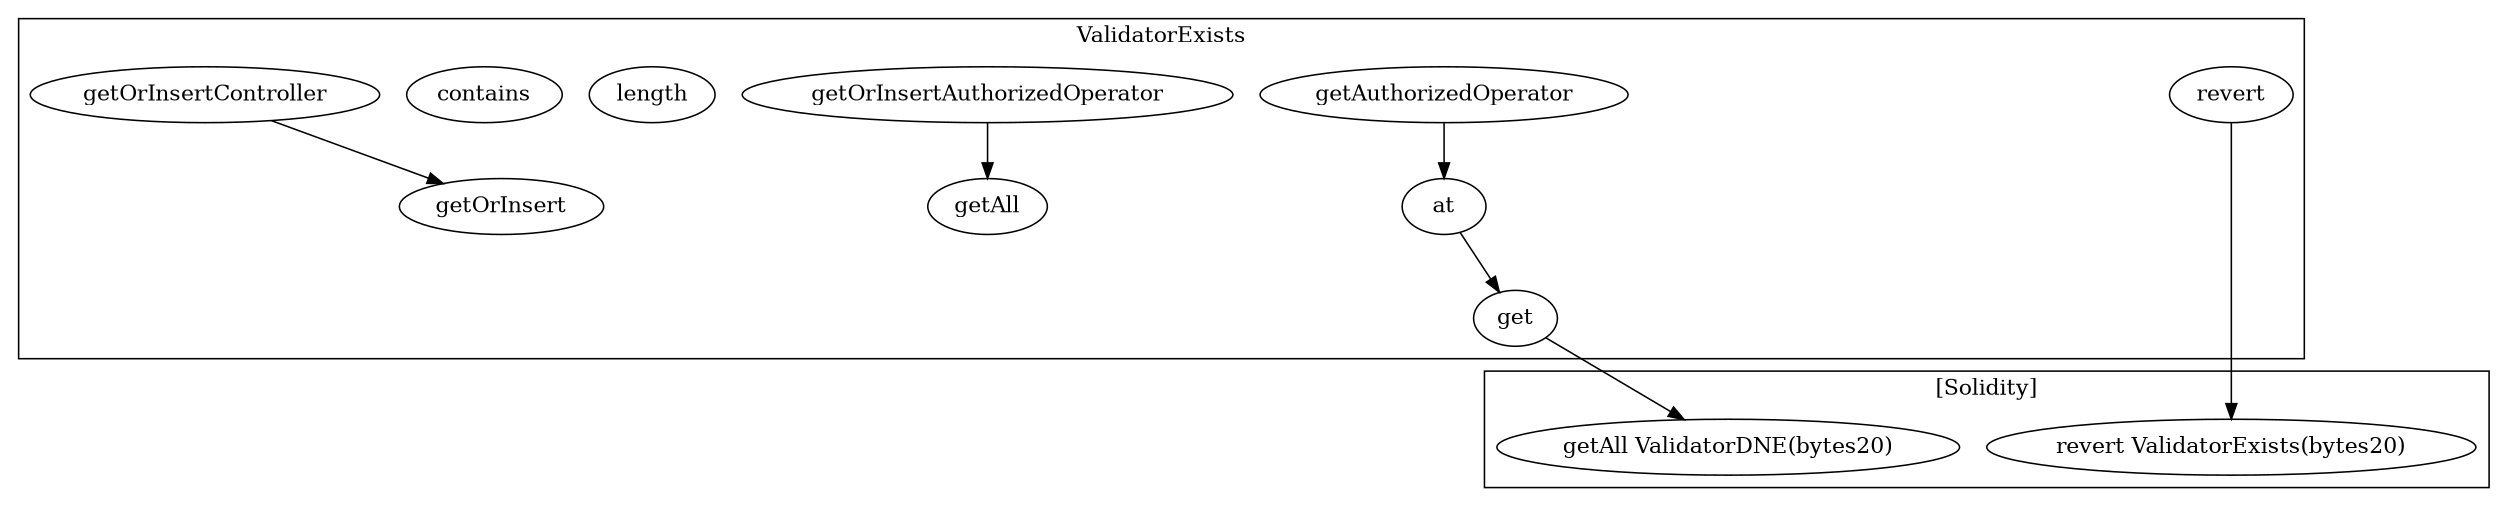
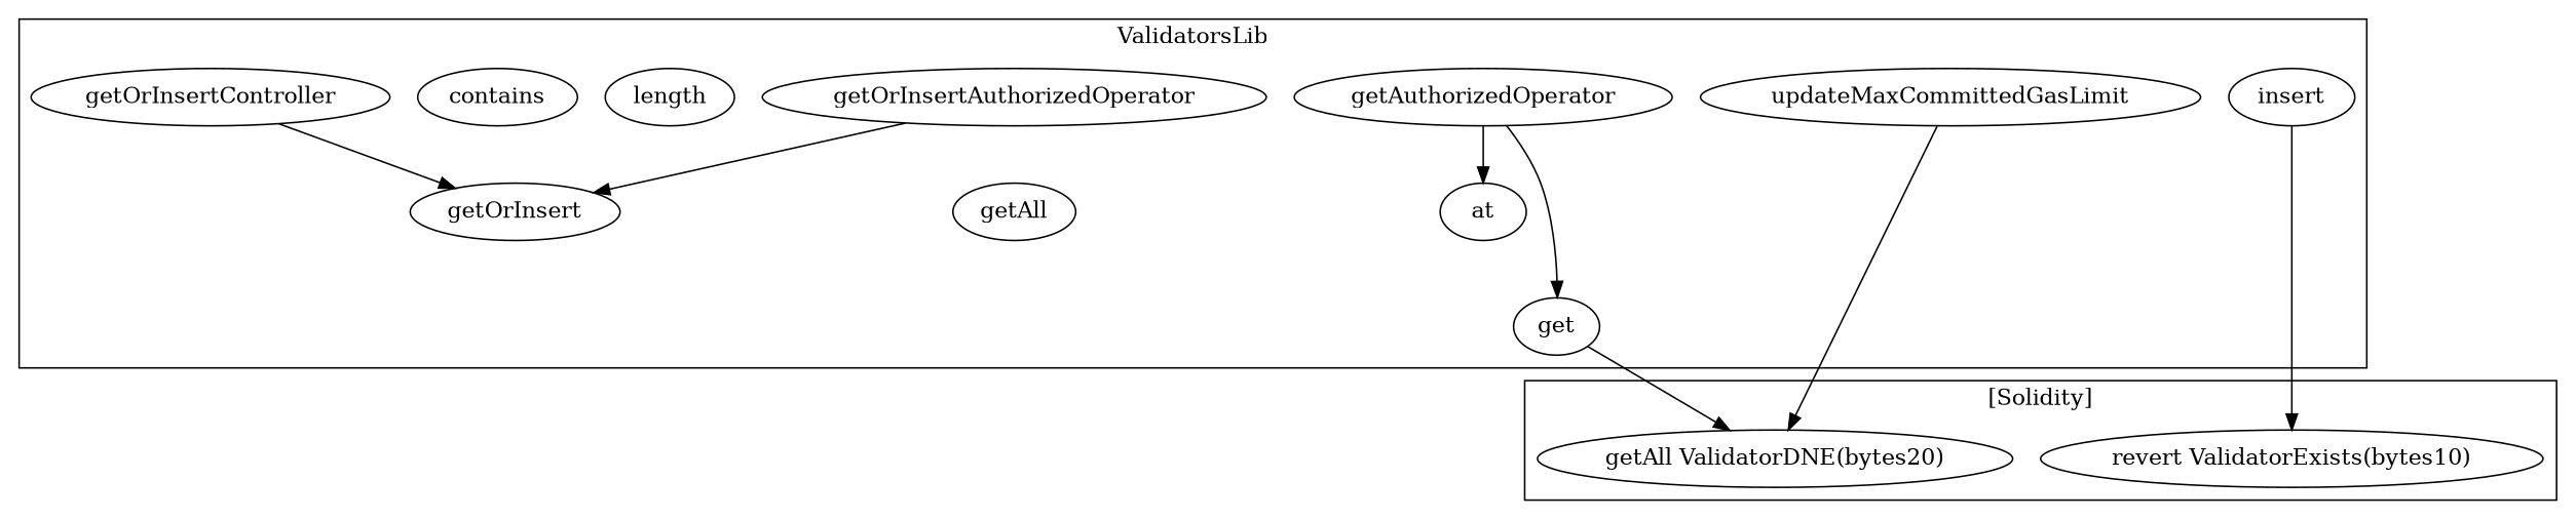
  strict digraph {
    fontname="DejaVu Serif"
    node [fontname="DejaVu Serif"]
    edge [fontname="DejaVu Serif"]
+   n1 [label=updateMaxCommittedGasLimit]
    n2 [label=at]
    n3 [label=getOrInsertAuthorizedOperator]
    n4 [label=getOrInsert]
    n5 [label=getAuthorizedOperator]
    n6 [label=get]
-   n7 [label=revert]
+   n7 [label=insert]
    n8 [label=length]
    n9 [label=contains]
    n10 [label=getAll]
    n11 [label=getOrInsertController]
    n12 [label="getAll ValidatorDNE(bytes20)"]
-   "revert ValidatorExists(bytes20)"
+   "revert ValidatorExists(bytes20)" [label="revert ValidatorExists(bytes10)"]
    subgraph cluster_1 {
-     label=ValidatorExists
+     label=ValidatorsLib
+     n1
      n2
      n3
      n4
      n5
      n6
      n7
      n8
      n9
      n10
      n11
    }
    subgraph cluster_2 {
      label="[Solidity]"
      n12
      "revert ValidatorExists(bytes20)"
    }
-   n3 -> n10
+   n1 -> n12
+   n3 -> n4
    n5 -> n2
-   n2 -> n6
+   n5 -> n6
    n6 -> n12
    n7 -> "revert ValidatorExists(bytes20)"
    n11 -> n4
  }
